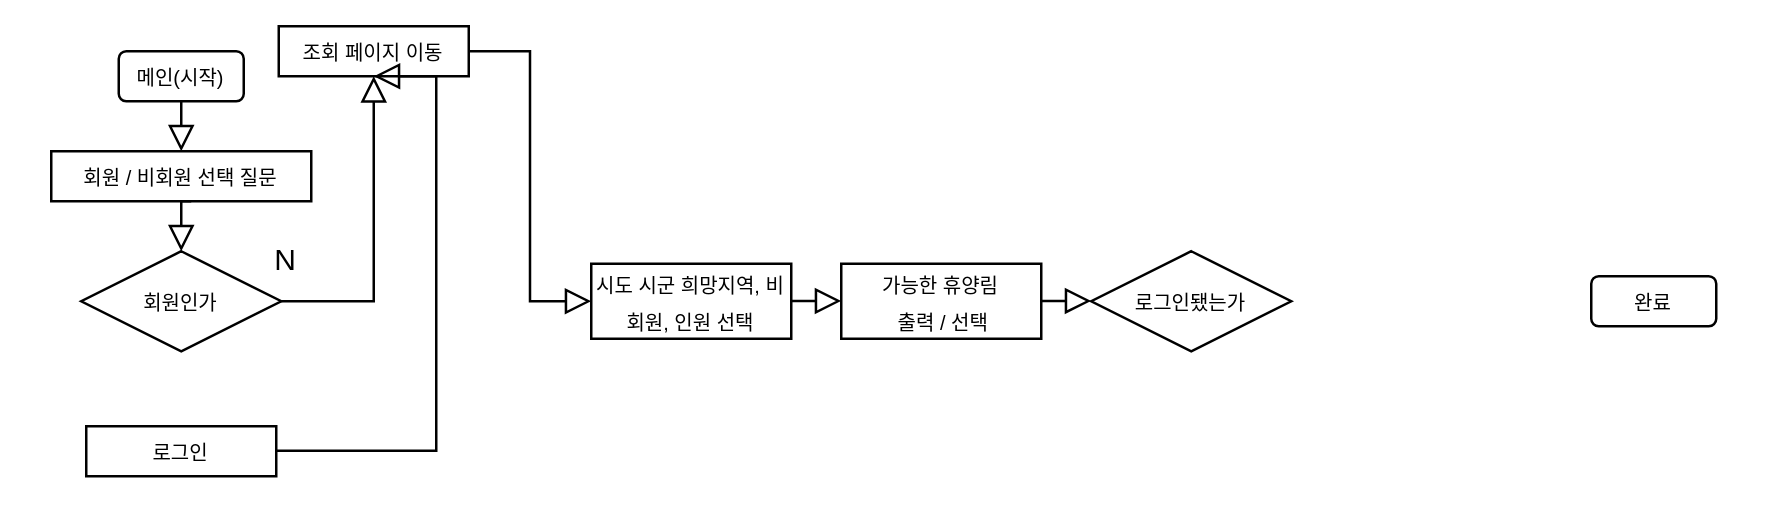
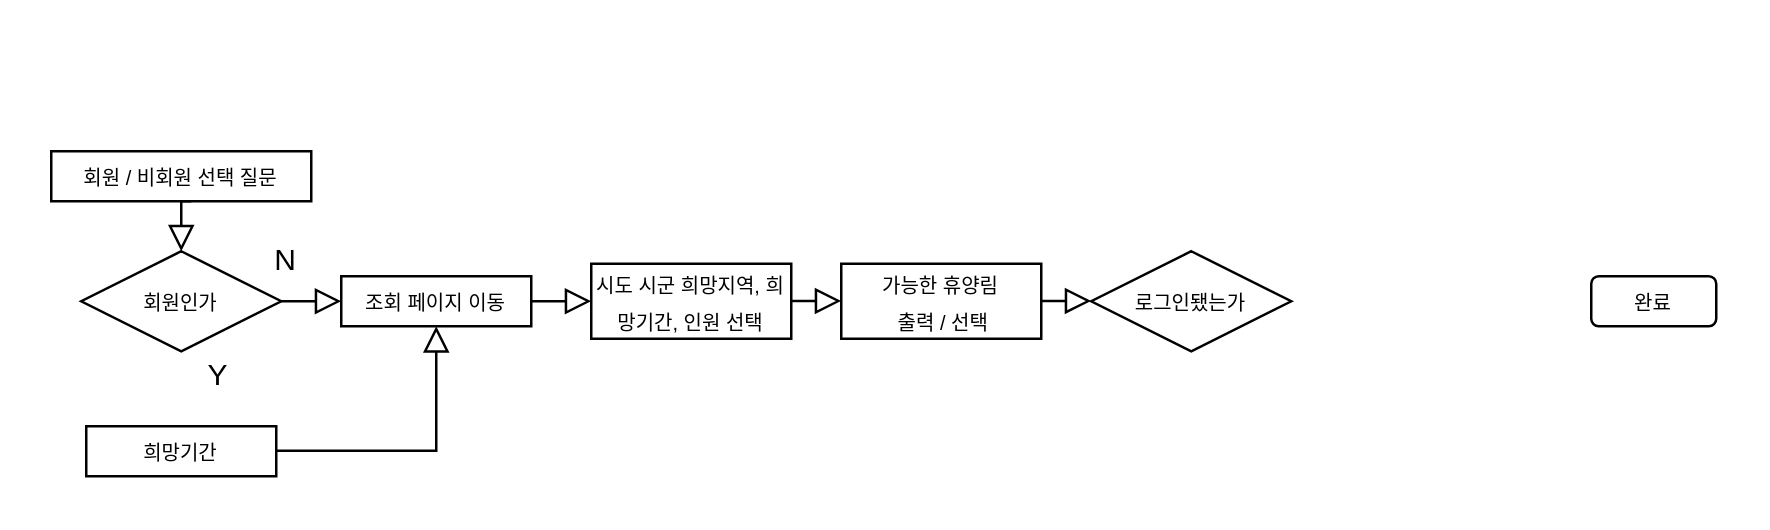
  <mxCell id="0" />
  <mxCell id="1" parent="0" />
- <mxCell id="2" value="&lt;font style=&quot;font-size: 8px;&quot;&gt;메인(시작)&lt;/font&gt;" style="rounded=1;whiteSpace=wrap;html=1;fontSize=12;glass=0;strokeWidth=1;shadow=0;" parent="1" vertex="1"><mxGeometry x="47" y="20" width="50" height="20" as="geometry" /></mxCell>
  <mxCell id="3" value="&lt;font style=&quot;font-size: 8px;&quot;&gt;회원인가&lt;/font&gt;" style="rhombus;whiteSpace=wrap;html=1;" vertex="1" parent="1"><mxGeometry x="32" y="100" width="80" height="40" as="geometry" /></mxCell>
  <mxCell id="4" value="" style="rounded=0;html=1;jettySize=auto;orthogonalLoop=1;fontSize=11;endArrow=block;endFill=0;endSize=8;strokeWidth=1;shadow=0;labelBackgroundColor=none;edgeStyle=orthogonalEdgeStyle;" edge="1" parent="1" source="3" target="11"><mxGeometry relative="1" as="geometry"><mxPoint x="116" y="199" as="sourcePoint" /><mxPoint x="136.057" y="120.029" as="targetPoint" /><Array as="points"><mxPoint x="116" y="120" /><mxPoint x="116" y="120" /></Array></mxGeometry></mxCell>
  <mxCell id="5" value="N" style="text;strokeColor=none;align=center;fillColor=none;html=1;verticalAlign=middle;whiteSpace=wrap;rounded=0;" vertex="1" parent="1"><mxGeometry x="104" y="94" width="20" height="20" as="geometry" /></mxCell>
- <mxCell id="7" value="" style="rounded=0;html=1;jettySize=auto;orthogonalLoop=1;fontSize=11;endArrow=block;endFill=0;endSize=8;strokeWidth=1;shadow=0;labelBackgroundColor=none;edgeStyle=orthogonalEdgeStyle;exitX=0.5;exitY=1;exitDx=0;exitDy=0;entryX=0.5;entryY=0;entryDx=0;entryDy=0;" edge="1" parent="1" source="2" target="8"><mxGeometry relative="1" as="geometry"><mxPoint x="76" y="60" as="sourcePoint" /><mxPoint x="76" y="90" as="targetPoint" /></mxGeometry></mxCell>
+ <mxCell id="6" value="Y" style="text;strokeColor=none;align=center;fillColor=none;html=1;verticalAlign=middle;whiteSpace=wrap;rounded=0;" vertex="1" parent="1"><mxGeometry x="77" y="140" width="20" height="20" as="geometry" /></mxCell>
  <mxCell id="8" value="&lt;span style=&quot;font-size: 8px;&quot;&gt;회원 / 비회원 선택 질문&lt;/span&gt;" style="rounded=0;whiteSpace=wrap;html=1;" vertex="1" parent="1"><mxGeometry x="20" y="60" width="104" height="20" as="geometry" /></mxCell>
  <mxCell id="9" value="" style="rounded=0;html=1;jettySize=auto;orthogonalLoop=1;fontSize=11;endArrow=block;endFill=0;endSize=8;strokeWidth=1;shadow=0;labelBackgroundColor=none;edgeStyle=orthogonalEdgeStyle;exitX=0.5;exitY=1;exitDx=0;exitDy=0;" edge="1" parent="1" source="8" target="3"><mxGeometry relative="1" as="geometry"><mxPoint x="82" y="50" as="sourcePoint" /><mxPoint x="82" y="70" as="targetPoint" /><Array as="points"><mxPoint x="76" y="80" /><mxPoint x="76" y="80" /></Array></mxGeometry></mxCell>
- <mxCell id="10" value="&lt;font style=&quot;font-size: 8px;&quot;&gt;로그인&lt;/font&gt;" style="whiteSpace=wrap;html=1;" vertex="1" parent="1"><mxGeometry x="34" y="170" width="76" height="20" as="geometry" /></mxCell>
- <mxCell id="11" value="&lt;span style=&quot;font-size: 8px;&quot;&gt;조회 페이지 이동&lt;/span&gt;" style="whiteSpace=wrap;html=1;" vertex="1" parent="1"><mxGeometry x="111" y="10" width="76" height="20" as="geometry" /></mxCell>
- <mxCell id="12" value="&lt;span style=&quot;font-size: 8px;&quot;&gt;시도 시군 희망지역, 비회원, 인원 선택&lt;/span&gt;" style="whiteSpace=wrap;html=1;" vertex="1" parent="1"><mxGeometry x="236" y="105" width="80" height="30" as="geometry" /></mxCell>
+ <mxCell id="10" value="&lt;font style=&quot;font-size: 8px;&quot;&gt;희망기간&lt;/font&gt;" style="whiteSpace=wrap;html=1;" vertex="1" parent="1"><mxGeometry x="34" y="170" width="76" height="20" as="geometry" /></mxCell>
+ <mxCell id="11" value="&lt;span style=&quot;font-size: 8px;&quot;&gt;조회 페이지 이동&lt;/span&gt;" style="whiteSpace=wrap;html=1;" vertex="1" parent="1"><mxGeometry x="136" y="110" width="76" height="20" as="geometry" /></mxCell>
+ <mxCell id="12" value="&lt;span style=&quot;font-size: 8px;&quot;&gt;시도 시군 희망지역, 희망기간, 인원 선택&lt;/span&gt;" style="whiteSpace=wrap;html=1;" vertex="1" parent="1"><mxGeometry x="236" y="105" width="80" height="30" as="geometry" /></mxCell>
  <mxCell id="13" value="&lt;span style=&quot;font-size: 8px;&quot;&gt;가능한 휴양림&lt;/span&gt;&lt;div&gt;&lt;span style=&quot;font-size: 8px;&quot;&gt;&amp;nbsp;출력 / 선택&lt;/span&gt;&lt;/div&gt;" style="whiteSpace=wrap;html=1;" vertex="1" parent="1"><mxGeometry x="336" y="105" width="80" height="30" as="geometry" /></mxCell>
  <mxCell id="14" value="" style="rounded=0;html=1;jettySize=auto;orthogonalLoop=1;fontSize=11;endArrow=block;endFill=0;endSize=8;strokeWidth=1;shadow=0;labelBackgroundColor=none;edgeStyle=orthogonalEdgeStyle;entryX=0.5;entryY=1;entryDx=0;entryDy=0;" edge="1" parent="1" target="11"><mxGeometry relative="1" as="geometry"><mxPoint x="110" y="179.76" as="sourcePoint" /><mxPoint x="134" y="179.76" as="targetPoint" /><Array as="points"><mxPoint x="174" y="180" /></Array></mxGeometry></mxCell>
  <mxCell id="15" value="" style="rounded=0;html=1;jettySize=auto;orthogonalLoop=1;fontSize=11;endArrow=block;endFill=0;endSize=8;strokeWidth=1;shadow=0;labelBackgroundColor=none;edgeStyle=orthogonalEdgeStyle;entryX=0;entryY=0.5;entryDx=0;entryDy=0;exitX=1;exitY=0.5;exitDx=0;exitDy=0;" edge="1" parent="1" source="11" target="12"><mxGeometry relative="1" as="geometry"><mxPoint x="216" y="120" as="sourcePoint" /><mxPoint x="82" y="180" as="targetPoint" /><Array as="points" /></mxGeometry></mxCell>
  <mxCell id="16" value="" style="rounded=0;html=1;jettySize=auto;orthogonalLoop=1;fontSize=11;endArrow=block;endFill=0;endSize=8;strokeWidth=1;shadow=0;labelBackgroundColor=none;edgeStyle=orthogonalEdgeStyle;entryX=0;entryY=0.5;entryDx=0;entryDy=0;exitX=1;exitY=0.5;exitDx=0;exitDy=0;" edge="1" parent="1" target="13"><mxGeometry relative="1" as="geometry"><mxPoint x="316" y="119.9" as="sourcePoint" /><mxPoint x="340" y="119.9" as="targetPoint" /><Array as="points" /></mxGeometry></mxCell>
  <mxCell id="17" value="" style="rounded=0;html=1;jettySize=auto;orthogonalLoop=1;fontSize=11;endArrow=block;endFill=0;endSize=8;strokeWidth=1;shadow=0;labelBackgroundColor=none;edgeStyle=orthogonalEdgeStyle;entryX=0;entryY=0.5;entryDx=0;entryDy=0;exitX=1;exitY=0.5;exitDx=0;exitDy=0;" edge="1" parent="1"><mxGeometry relative="1" as="geometry"><mxPoint x="416" y="119.87" as="sourcePoint" /><mxPoint x="436" y="119.97" as="targetPoint" /><Array as="points" /></mxGeometry></mxCell>
  <mxCell id="18" value="&lt;font style=&quot;font-size: 8px;&quot;&gt;로그인됐는가&lt;/font&gt;" style="rhombus;whiteSpace=wrap;html=1;" vertex="1" parent="1"><mxGeometry x="436" y="100" width="80" height="40" as="geometry" /></mxCell>
  <mxCell id="19" value="&lt;font style=&quot;font-size: 8px;&quot;&gt;완료&lt;/font&gt;" style="rounded=1;whiteSpace=wrap;html=1;fontSize=12;glass=0;strokeWidth=1;shadow=0;" vertex="1" parent="1"><mxGeometry x="636" y="110" width="50" height="20" as="geometry" /></mxCell>
